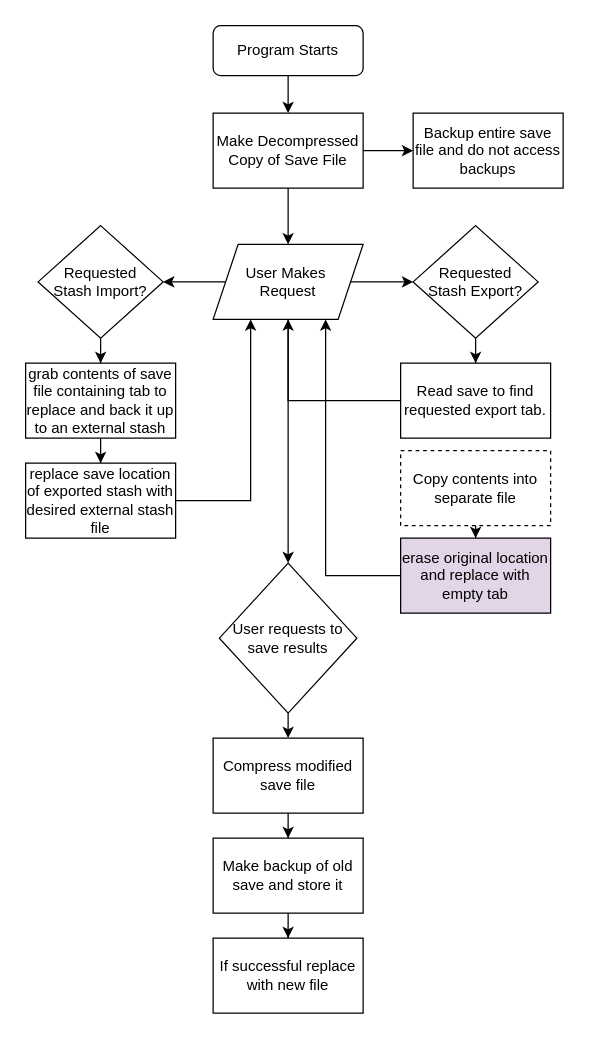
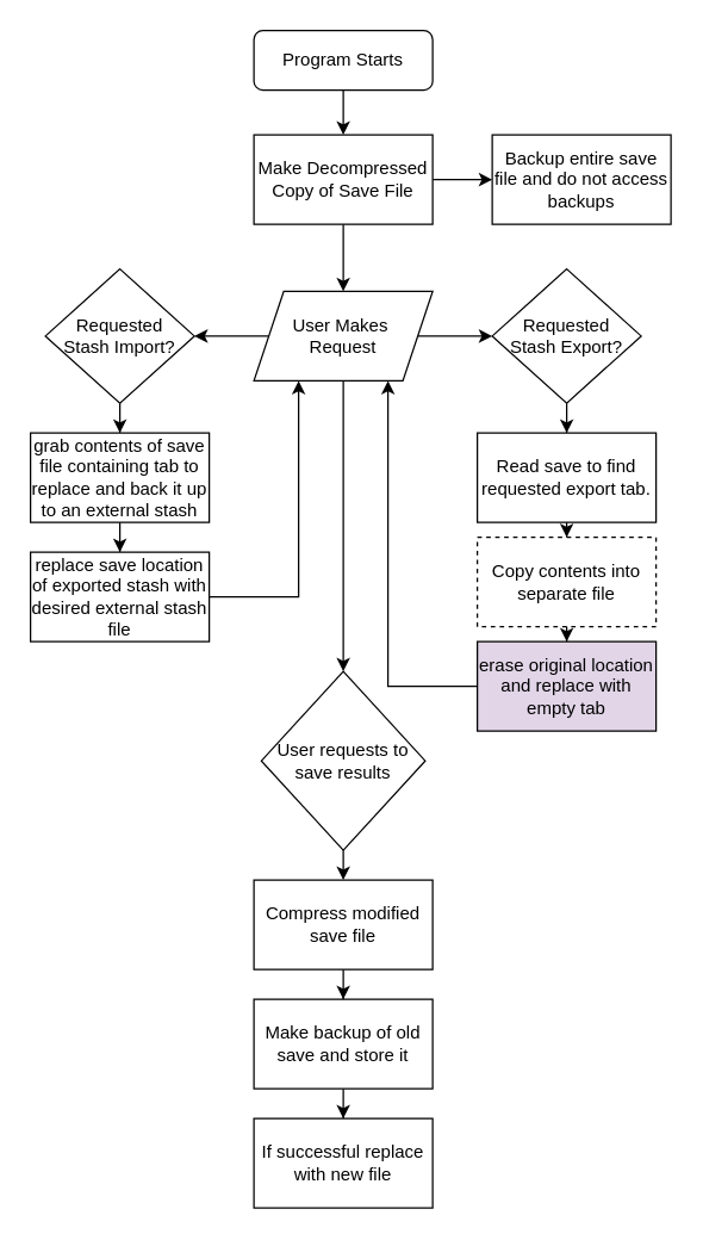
  <mxCell id="0" />
  <mxCell id="1" parent="0" />
  <mxCell id="2" value="" style="edgeStyle=orthogonalEdgeStyle;rounded=0;orthogonalLoop=1;jettySize=auto;html=1;" edge="1" parent="1" source="3" target="16"><mxGeometry relative="1" as="geometry" /></mxCell>
  <mxCell id="3" value="Program Starts" style="rounded=1;whiteSpace=wrap;html=1;fontSize=12;glass=0;strokeWidth=1;shadow=0;" parent="1" vertex="1"><mxGeometry x="170" y="20" width="120" height="40" as="geometry" /></mxCell>
  <mxCell id="4" value="" style="edgeStyle=orthogonalEdgeStyle;rounded=0;orthogonalLoop=1;jettySize=auto;html=1;" edge="1" parent="1" source="6" target="8"><mxGeometry relative="1" as="geometry" /></mxCell>
  <mxCell id="5" value="" style="edgeStyle=orthogonalEdgeStyle;rounded=0;orthogonalLoop=1;jettySize=auto;html=1;" edge="1" parent="1" source="6" target="10"><mxGeometry relative="1" as="geometry" /></mxCell>
  <mxCell id="6" value="User Makes&amp;nbsp;&lt;div&gt;Request&lt;/div&gt;" style="shape=parallelogram;perimeter=parallelogramPerimeter;whiteSpace=wrap;html=1;fixedSize=1;" vertex="1" parent="1"><mxGeometry x="170" y="195" width="120" height="60" as="geometry" /></mxCell>
  <mxCell id="7" value="" style="edgeStyle=orthogonalEdgeStyle;rounded=0;orthogonalLoop=1;jettySize=auto;html=1;" edge="1" parent="1" source="8" target="12"><mxGeometry relative="1" as="geometry" /></mxCell>
  <mxCell id="8" value="Requested&lt;div&gt;Stash Import?&lt;/div&gt;" style="rhombus;whiteSpace=wrap;html=1;" vertex="1" parent="1"><mxGeometry x="30" y="180" width="100" height="90" as="geometry" /></mxCell>
  <mxCell id="9" value="" style="edgeStyle=orthogonalEdgeStyle;rounded=0;orthogonalLoop=1;jettySize=auto;html=1;" edge="1" parent="1" source="10" target="18"><mxGeometry relative="1" as="geometry" /></mxCell>
  <mxCell id="10" value="Requested&lt;div&gt;Stash Export?&lt;/div&gt;" style="rhombus;whiteSpace=wrap;html=1;" vertex="1" parent="1"><mxGeometry x="330" y="180" width="100" height="90" as="geometry" /></mxCell>
  <mxCell id="11" value="" style="edgeStyle=orthogonalEdgeStyle;rounded=0;orthogonalLoop=1;jettySize=auto;html=1;" edge="1" parent="1" source="12" target="13"><mxGeometry relative="1" as="geometry" /></mxCell>
  <mxCell id="12" value="grab contents of save file containing tab to replace and back it up to an external stash" style="rounded=0;whiteSpace=wrap;html=1;" vertex="1" parent="1"><mxGeometry x="20" y="290" width="120" height="60" as="geometry" /></mxCell>
  <mxCell id="13" value="replace save location of exported stash with desired external stash file" style="rounded=0;whiteSpace=wrap;html=1;" vertex="1" parent="1"><mxGeometry x="20" y="370" width="120" height="60" as="geometry" /></mxCell>
  <mxCell id="14" value="" style="edgeStyle=orthogonalEdgeStyle;rounded=0;orthogonalLoop=1;jettySize=auto;html=1;" edge="1" parent="1" source="16" target="6"><mxGeometry relative="1" as="geometry" /></mxCell>
  <mxCell id="15" value="" style="edgeStyle=orthogonalEdgeStyle;rounded=0;orthogonalLoop=1;jettySize=auto;html=1;" edge="1" parent="1" source="16" target="19"><mxGeometry relative="1" as="geometry" /></mxCell>
  <mxCell id="16" value="Make Decompressed Copy of Save File" style="rounded=0;whiteSpace=wrap;html=1;" vertex="1" parent="1"><mxGeometry x="170" y="90" width="120" height="60" as="geometry" /></mxCell>
- <mxCell id="17" value="" style="edgeStyle=orthogonalEdgeStyle;rounded=0;orthogonalLoop=1;jettySize=auto;html=1;" edge="1" parent="1" source="18" target="6"><mxGeometry relative="1" as="geometry" /></mxCell>
+ <mxCell id="17" value="" style="edgeStyle=orthogonalEdgeStyle;rounded=0;orthogonalLoop=1;jettySize=auto;html=1;" edge="1" parent="1" source="18" target="21"><mxGeometry relative="1" as="geometry" /></mxCell>
  <mxCell id="18" value="Read save to find requested export tab." style="whiteSpace=wrap;html=1;" vertex="1" parent="1"><mxGeometry x="320" y="290" width="120" height="60" as="geometry" /></mxCell>
  <mxCell id="19" value="Backup entire save file and do not access backups" style="rounded=0;whiteSpace=wrap;html=1;" vertex="1" parent="1"><mxGeometry x="330" y="90" width="120" height="60" as="geometry" /></mxCell>
  <mxCell id="20" value="" style="edgeStyle=orthogonalEdgeStyle;rounded=0;orthogonalLoop=1;jettySize=auto;html=1;" edge="1" parent="1" source="21" target="22"><mxGeometry relative="1" as="geometry" /></mxCell>
  <mxCell id="21" value="Copy contents into separate file" style="whiteSpace=wrap;html=1;dashed=1;" vertex="1" parent="1"><mxGeometry x="320" y="360" width="120" height="60" as="geometry" /></mxCell>
  <mxCell id="22" value="erase original location and replace with empty tab" style="whiteSpace=wrap;html=1;fillColor=#e1d5e7;" vertex="1" parent="1"><mxGeometry x="320" y="430" width="120" height="60" as="geometry" /></mxCell>
  <mxCell id="23" value="" style="endArrow=classic;html=1;rounded=0;exitX=1;exitY=0.5;exitDx=0;exitDy=0;entryX=0.25;entryY=1;entryDx=0;entryDy=0;" edge="1" parent="1" source="13" target="6"><mxGeometry width="50" height="50" relative="1" as="geometry"><mxPoint x="220" y="310" as="sourcePoint" /><mxPoint x="260" y="400" as="targetPoint" /><Array as="points"><mxPoint x="200" y="400" /></Array></mxGeometry></mxCell>
  <mxCell id="24" value="" style="endArrow=classic;html=1;rounded=0;exitX=0;exitY=0.5;exitDx=0;exitDy=0;entryX=0.75;entryY=1;entryDx=0;entryDy=0;" edge="1" parent="1" source="22" target="6"><mxGeometry width="50" height="50" relative="1" as="geometry"><mxPoint x="220" y="310" as="sourcePoint" /><mxPoint x="270" y="260" as="targetPoint" /><Array as="points"><mxPoint x="260" y="460" /></Array></mxGeometry></mxCell>
  <mxCell id="25" value="" style="endArrow=classic;html=1;rounded=0;exitX=0.5;exitY=1;exitDx=0;exitDy=0;entryX=0.5;entryY=0;entryDx=0;entryDy=0;" edge="1" parent="1" source="6" target="26"><mxGeometry width="50" height="50" relative="1" as="geometry"><mxPoint x="220" y="310" as="sourcePoint" /><mxPoint x="230" y="490" as="targetPoint" /></mxGeometry></mxCell>
  <mxCell id="26" value="User requests to save results" style="rhombus;whiteSpace=wrap;html=1;" vertex="1" parent="1"><mxGeometry x="175" y="450" width="110" height="120" as="geometry" /></mxCell>
  <mxCell id="27" value="" style="edgeStyle=orthogonalEdgeStyle;rounded=0;orthogonalLoop=1;jettySize=auto;html=1;" edge="1" parent="1" source="28" target="31"><mxGeometry relative="1" as="geometry" /></mxCell>
  <mxCell id="28" value="Compress modified save file" style="rounded=0;whiteSpace=wrap;html=1;" vertex="1" parent="1"><mxGeometry x="170" y="590" width="120" height="60" as="geometry" /></mxCell>
  <mxCell id="29" value="" style="endArrow=classic;html=1;rounded=0;exitX=0.5;exitY=1;exitDx=0;exitDy=0;" edge="1" parent="1" source="26" target="28"><mxGeometry width="50" height="50" relative="1" as="geometry"><mxPoint x="220" y="610" as="sourcePoint" /><mxPoint x="270" y="560" as="targetPoint" /></mxGeometry></mxCell>
  <mxCell id="30" value="" style="edgeStyle=orthogonalEdgeStyle;rounded=0;orthogonalLoop=1;jettySize=auto;html=1;" edge="1" parent="1" source="31" target="32"><mxGeometry relative="1" as="geometry" /></mxCell>
  <mxCell id="31" value="Make backup of old save and store it" style="whiteSpace=wrap;html=1;rounded=0;" vertex="1" parent="1"><mxGeometry x="170" y="670" width="120" height="60" as="geometry" /></mxCell>
  <mxCell id="32" value="If successful replace with new file" style="rounded=0;whiteSpace=wrap;html=1;" vertex="1" parent="1"><mxGeometry x="170" y="750" width="120" height="60" as="geometry" /></mxCell>
